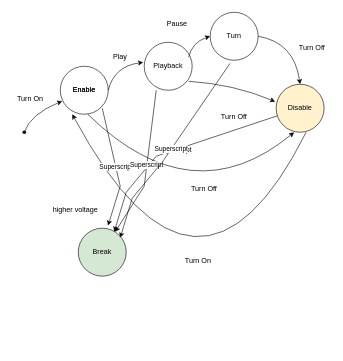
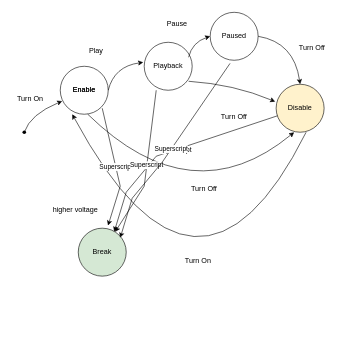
  <mxCell id="0" />
  <mxCell id="1" parent="0" />
  <mxCell id="2" value="" style="ellipse;whiteSpace=wrap;html=1;aspect=fixed;" parent="1" vertex="1"><mxGeometry x="100" y="110" width="80" height="80" as="geometry" /></mxCell>
  <mxCell id="3" value="" style="shape=waypoint;sketch=0;fillStyle=solid;size=6;pointerEvents=1;points=[];fillColor=none;resizable=0;rotatable=0;perimeter=centerPerimeter;snapToPoint=1;" parent="1" vertex="1"><mxGeometry x="30" y="210" width="20" height="20" as="geometry" /></mxCell>
  <mxCell id="4" value="" style="endArrow=classic;html=1;rounded=0;entryX=0.04;entryY=0.727;entryDx=0;entryDy=0;entryPerimeter=0;curved=1;" parent="1" target="2" edge="1"><mxGeometry width="50" height="50" relative="1" as="geometry"><mxPoint x="40" y="220" as="sourcePoint" /><mxPoint x="90" y="170" as="targetPoint" /><Array as="points"><mxPoint x="50" y="190" /></Array></mxGeometry></mxCell>
  <mxCell id="5" value="Turn On" style="text;html=1;align=center;verticalAlign=middle;whiteSpace=wrap;rounded=0;" parent="1" vertex="1"><mxGeometry x="20" y="150" width="60" height="30" as="geometry" /></mxCell>
  <mxCell id="6" value="Enable" style="text;html=1;align=center;verticalAlign=middle;whiteSpace=wrap;rounded=0;" parent="1" vertex="1"><mxGeometry x="110" y="135" width="60" height="30" as="geometry" /></mxCell>
  <mxCell id="7" value="Enable" style="text;html=1;align=center;verticalAlign=middle;whiteSpace=wrap;rounded=0;" parent="1" vertex="1"><mxGeometry x="110" y="135" width="60" height="30" as="geometry" /></mxCell>
  <mxCell id="8" value="" style="ellipse;whiteSpace=wrap;html=1;aspect=fixed;" parent="1" vertex="1"><mxGeometry x="240" y="70" width="80" height="80" as="geometry" /></mxCell>
  <mxCell id="9" value="" style="endArrow=classic;html=1;rounded=0;entryX=-0.02;entryY=0.418;entryDx=0;entryDy=0;entryPerimeter=0;curved=1;" parent="1" target="8" edge="1"><mxGeometry width="50" height="50" relative="1" as="geometry"><mxPoint x="180" y="150" as="sourcePoint" /><mxPoint x="230" y="100" as="targetPoint" /><Array as="points"><mxPoint x="190" y="110" /></Array></mxGeometry></mxCell>
  <mxCell id="10" value="Playback" style="text;html=1;align=center;verticalAlign=middle;whiteSpace=wrap;rounded=0;" parent="1" vertex="1"><mxGeometry x="250" y="95" width="60" height="30" as="geometry" /></mxCell>
- <mxCell id="11" value="Play" style="text;html=1;align=center;verticalAlign=middle;whiteSpace=wrap;rounded=0;" parent="1" vertex="1"><mxGeometry x="170" y="80" width="60" height="30" as="geometry" /></mxCell>
+ <mxCell id="11" value="Play" style="text;html=1;align=center;verticalAlign=middle;whiteSpace=wrap;rounded=0;" parent="1" vertex="1"><mxGeometry x="130" y="70" width="60" height="30" as="geometry" /></mxCell>
  <mxCell id="12" value="" style="ellipse;whiteSpace=wrap;html=1;aspect=fixed;" parent="1" vertex="1"><mxGeometry x="350" y="20" width="80" height="80" as="geometry" /></mxCell>
  <mxCell id="13" value="" style="endArrow=classic;html=1;rounded=0;entryX=0;entryY=0.5;entryDx=0;entryDy=0;curved=1;" parent="1" target="12" edge="1"><mxGeometry width="50" height="50" relative="1" as="geometry"><mxPoint x="314" y="95" as="sourcePoint" /><mxPoint x="364" y="45" as="targetPoint" /><Array as="points"><mxPoint x="320" y="70" /></Array></mxGeometry></mxCell>
- <mxCell id="14" value="Turn" style="text;html=1;align=center;verticalAlign=middle;whiteSpace=wrap;rounded=0;" parent="1" vertex="1"><mxGeometry x="360" y="45" width="60" height="30" as="geometry" /></mxCell>
+ <mxCell id="14" value="Paused" style="text;html=1;align=center;verticalAlign=middle;whiteSpace=wrap;rounded=0;" parent="1" vertex="1"><mxGeometry x="360" y="45" width="60" height="30" as="geometry" /></mxCell>
  <mxCell id="15" value="Pause" style="text;html=1;align=center;verticalAlign=middle;whiteSpace=wrap;rounded=0;" parent="1" vertex="1"><mxGeometry x="265" y="25" width="60" height="30" as="geometry" /></mxCell>
  <mxCell id="16" value="Disable" style="ellipse;whiteSpace=wrap;html=1;aspect=fixed;fillColor=#fff2cc;" parent="1" vertex="1"><mxGeometry x="460" y="140" width="80" height="80" as="geometry" /></mxCell>
  <mxCell id="17" value="" style="endArrow=classic;html=1;rounded=0;exitX=0.573;exitY=1;exitDx=0;exitDy=0;exitPerimeter=0;curved=1;" parent="1" source="2" edge="1"><mxGeometry width="50" height="50" relative="1" as="geometry"><mxPoint x="440" y="270" as="sourcePoint" /><mxPoint x="490" y="220" as="targetPoint" /><Array as="points"><mxPoint x="320" y="360" /></Array></mxGeometry></mxCell>
  <mxCell id="18" value="Turn Off" style="text;html=1;align=center;verticalAlign=middle;whiteSpace=wrap;rounded=0;" parent="1" vertex="1"><mxGeometry x="310" y="300" width="60" height="30" as="geometry" /></mxCell>
  <mxCell id="19" value="Turn Off" style="text;html=1;align=center;verticalAlign=middle;whiteSpace=wrap;rounded=0;" parent="1" vertex="1"><mxGeometry x="490" y="65" width="60" height="30" as="geometry" /></mxCell>
  <mxCell id="20" value="Turn Off" style="text;html=1;align=center;verticalAlign=middle;whiteSpace=wrap;rounded=0;" parent="1" vertex="1"><mxGeometry x="360" y="180" width="60" height="30" as="geometry" /></mxCell>
  <mxCell id="21" value="" style="endArrow=classic;html=1;rounded=0;entryX=-0.02;entryY=0.363;entryDx=0;entryDy=0;entryPerimeter=0;curved=1;" parent="1" target="16" edge="1"><mxGeometry width="50" height="50" relative="1" as="geometry"><mxPoint x="314" y="135" as="sourcePoint" /><mxPoint x="364" y="85" as="targetPoint" /><Array as="points"><mxPoint x="390" y="140" /></Array></mxGeometry></mxCell>
  <mxCell id="22" value="" style="endArrow=classic;html=1;rounded=0;entryX=0.5;entryY=0;entryDx=0;entryDy=0;curved=1;" parent="1" target="16" edge="1"><mxGeometry width="50" height="50" relative="1" as="geometry"><mxPoint x="430" y="60" as="sourcePoint" /><mxPoint x="480" y="10" as="targetPoint" /><Array as="points"><mxPoint x="490" y="70" /></Array></mxGeometry></mxCell>
  <mxCell id="23" value="" style="endArrow=classic;html=1;rounded=0;entryX=0.25;entryY=1;entryDx=0;entryDy=0;entryPerimeter=0;curved=1;" edge="1" parent="1" target="2"><mxGeometry width="50" height="50" relative="1" as="geometry"><mxPoint x="510" y="220" as="sourcePoint" /><mxPoint x="560" y="170" as="targetPoint" /><Array as="points"><mxPoint x="330" y="580" /></Array></mxGeometry></mxCell>
  <mxCell id="24" value="Turn On" style="text;html=1;align=center;verticalAlign=middle;whiteSpace=wrap;rounded=0;" vertex="1" parent="1"><mxGeometry x="300" y="420" width="60" height="30" as="geometry" /></mxCell>
  <mxCell id="25" value="Break" style="ellipse;whiteSpace=wrap;html=1;aspect=fixed;fillColor=#d5e8d4;" vertex="1" parent="1"><mxGeometry x="130" y="380" width="80" height="80" as="geometry" /></mxCell>
  <mxCell id="26" value="Superscript" style="endArrow=classic;html=1;rounded=0;entryX=0.621;entryY=-0.054;entryDx=0;entryDy=0;entryPerimeter=0;" edge="1" parent="1" target="25"><mxGeometry width="50" height="50" relative="1" as="geometry"><mxPoint x="170" y="180" as="sourcePoint" /><mxPoint x="220" y="130" as="targetPoint" /><Array as="points"><mxPoint x="200" y="310" /></Array></mxGeometry></mxCell>
  <mxCell id="27" value="Superscript" style="endArrow=classic;html=1;rounded=0;entryX=0.621;entryY=-0.054;entryDx=0;entryDy=0;entryPerimeter=0;" edge="1" parent="1" source="16"><mxGeometry width="50" height="50" relative="1" as="geometry"><mxPoint x="180" y="190" as="sourcePoint" /><mxPoint x="190" y="386" as="targetPoint" /><Array as="points"><mxPoint x="260" y="260" /><mxPoint x="210" y="320" /></Array></mxGeometry></mxCell>
  <mxCell id="28" value="Superscript" style="endArrow=classic;html=1;rounded=0;" edge="1" parent="1" target="25"><mxGeometry width="50" height="50" relative="1" as="geometry"><mxPoint x="260" y="150" as="sourcePoint" /><mxPoint x="270" y="346" as="targetPoint" /><Array as="points"><mxPoint x="240" y="310" /></Array></mxGeometry></mxCell>
  <mxCell id="29" value="Superscript" style="endArrow=classic;html=1;rounded=0;entryX=0.621;entryY=-0.054;entryDx=0;entryDy=0;entryPerimeter=0;exitX=0.414;exitY=1.065;exitDx=0;exitDy=0;exitPerimeter=0;" edge="1" parent="1" source="12"><mxGeometry width="50" height="50" relative="1" as="geometry"><mxPoint x="472" y="203" as="sourcePoint" /><mxPoint x="200" y="396" as="targetPoint" /><Array as="points"><mxPoint x="270" y="270" /><mxPoint x="220" y="330" /></Array></mxGeometry></mxCell>
  <mxCell id="30" value="higher voltage" style="text;html=1;align=center;verticalAlign=middle;resizable=0;points=[];autosize=1;strokeColor=none;fillColor=none;" vertex="1" parent="1"><mxGeometry x="75" y="335" width="100" height="30" as="geometry" /></mxCell>
